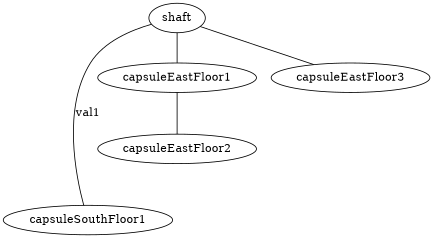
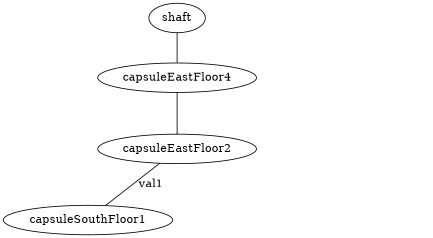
  graph {
    shaft
    capsuleSouthFloor1
-   capsuleEastFloor1
-   capsuleEastFloor3
+   capsuleEastFloor1 [label=capsuleEastFloor4]
    capsuleEastFloor2
-   shaft -- capsuleSouthFloor1 [label=val1]
+   capsuleEastFloor2 -- capsuleSouthFloor1 [label=val1]
    shaft -- capsuleEastFloor1
-   shaft -- capsuleEastFloor3
    capsuleEastFloor1 -- capsuleEastFloor2
  }
